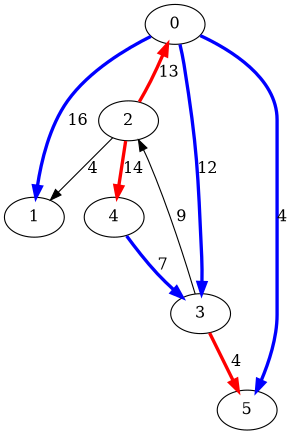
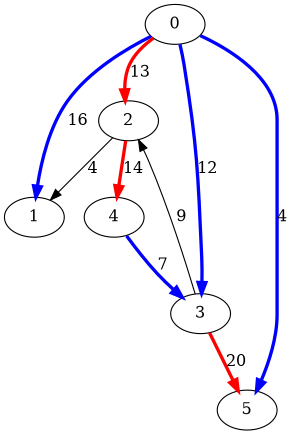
  digraph {
    edge [color=blue penwidth=3.0]
    0
    1
    2
    3
    5
    4
    0 -> 1 [label=16]
-   2 -> 0 [color=red label=13]
+   0 -> 2 [color=red label=13]
    0 -> 3 [label=12]
    0 -> 5 [label=4]
    2 -> 1 [label=4 color="" penwidth=""]
    2 -> 4 [color=red label=14]
    3 -> 2 [label=9 color="" penwidth=""]
-   3 -> 5 [color=red label=4]
+   3 -> 5 [color=red label=20]
    4 -> 3 [label=7]
  }
